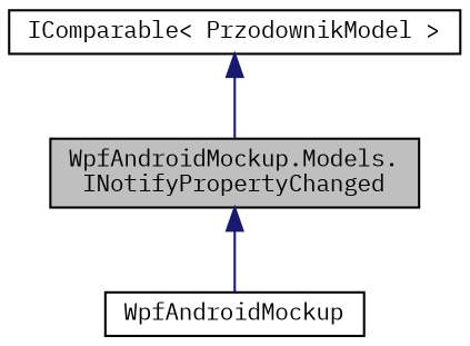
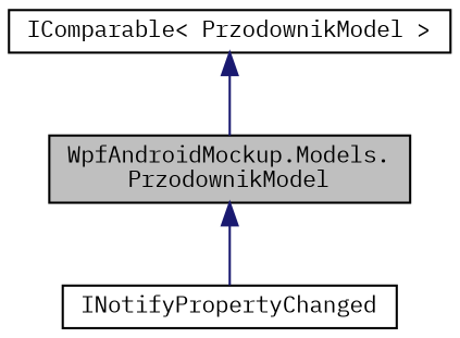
  digraph {
    fontname="IBM Plex Mono"
    node [color=black fillcolor=white fontname="IBM Plex Mono" fontsize=10 shape=record style=filled]
    edge [color=midnightblue dir=back fontname="IBM Plex Mono" fontsize=10 labelfontname=Helvetica labelfontsize=10 style=solid]
-   n1 [fillcolor=grey75 fontcolor=black height=0.2 label="WpfAndroidMockup.Models.\lINotifyPropertyChanged" width=0.4]
-   n2 [height=0.2 label=WpfAndroidMockup width=0.4]
+   n1 [fillcolor=grey75 fontcolor=black height=0.2 label="WpfAndroidMockup.Models.\lPrzodownikModel" width=0.4]
+   n2 [height=0.2 label=INotifyPropertyChanged width=0.4]
    n3 [height=0.2 label="IComparable\< PrzodownikModel \>" width=0.4]
    n1 -> n2
    n3 -> n1
  }
